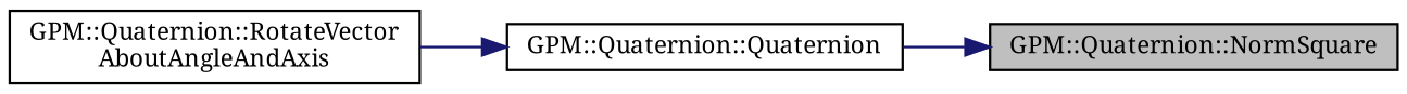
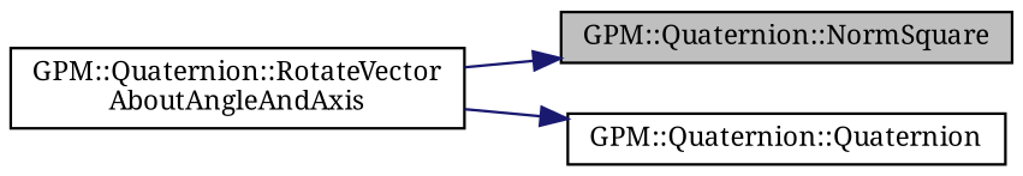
  digraph {
    fontname="Noto Serif"
    rankdir=RL
    node [color=black fillcolor=white fontname="Noto Serif" fontsize=10 shape=record style=filled]
    edge [color=midnightblue dir=back fontname="Noto Serif" fontsize=10 labelfontname=Helvetica labelfontsize=10 style=solid]
    n1 [fillcolor=grey75 fontcolor=black height=0.2 label="GPM::Quaternion::NormSquare" width=0.4]
    n2 [height=0.2 label="GPM::Quaternion::Quaternion" width=0.4]
    n3 [height=0.2 label="GPM::Quaternion::RotateVector\lAboutAngleAndAxis" width=0.4]
-   n1 -> n2
+   n1 -> n3
    n2 -> n3
  }
